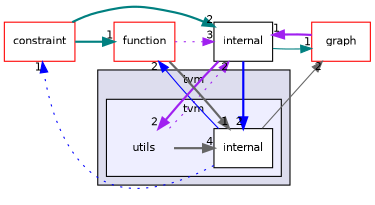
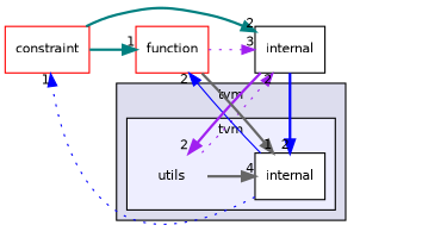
  digraph {
    compound=true
    rankdir=LR
    node [fontname=Helvetica fontsize=10 shape=box color=red fillcolor=white style=filled]
    edge [color=purple headlabel=2 labeldistance=1.5 labelfontname=Helvetica labelfontsize=10 style=bold]
    n1 [label=utils shape=plaintext color="" fillcolor="" style=""]
    n2 [color=black label=internal]
    n3 [label=internal color="" fillcolor="" style=""]
    n4 [label=function]
-   n5 [label="graph"]
    n6 [label=constraint]
    subgraph cluster_1 {
      bgcolor="#ddddee"
      fontname=Helvetica
      fontsize=10
      label=tvm
      pencolor=black
      subgraph cluster_2 {
        bgcolor="#eeeeff"
        fontname=Helvetica
        fontsize=10
        label=tvm
        pencolor=black
        n1
        n2
      }
    }
    n1 -> n2 [color=gray40 headlabel=4]
    n1 -> n3 [style=dotted]
    n2 -> n4 [color=blue style=solid]
-   n2 -> n5 [color=gray40 style=solid]
    n2 -> n6 [color=blue headlabel=1 style=dotted]
    n3 -> n1
    n3 -> n2 [color=blue]
-   n3 -> n5 [color=teal headlabel=1 style=solid]
    n4 -> n2 [color=gray40 headlabel=1]
    n4 -> n3 [headlabel=3 style=dotted]
-   n5 -> n3 [headlabel=1]
    n6 -> n3 [color=teal]
    n6 -> n4 [color=teal headlabel=1]
  }
